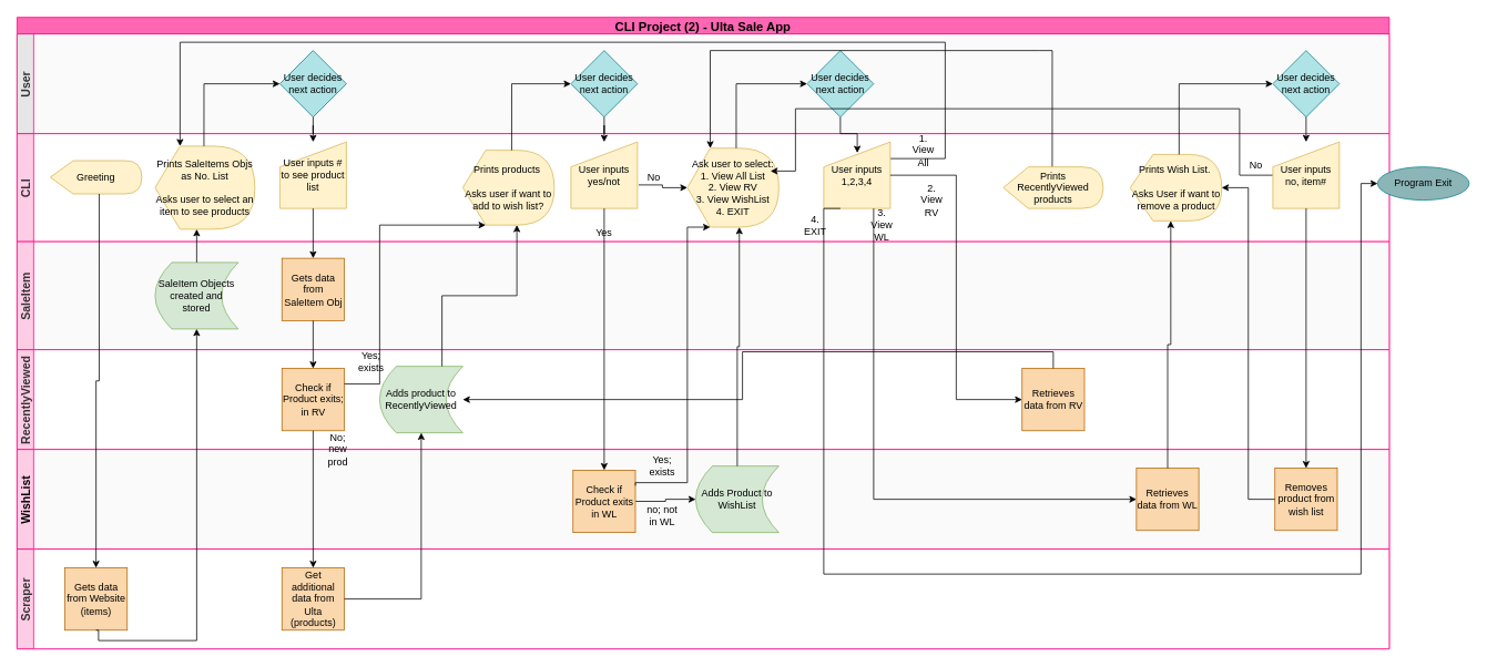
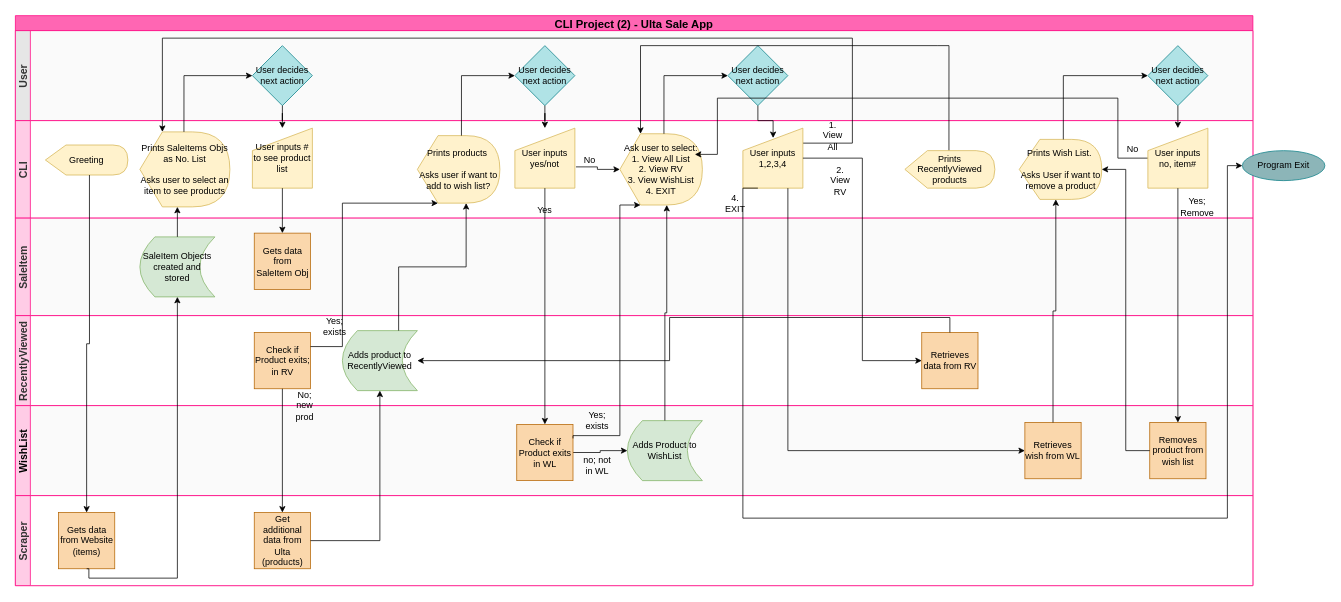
  <mxCell id="0" />
  <mxCell id="1" parent="0" />
  <mxCell id="2" value="CLI Project (2) - Ulta Sale App" style="swimlane;childLayout=stackLayout;resizeParent=1;resizeParentMax=0;horizontal=1;startSize=20;horizontalStack=0;fontSize=15;verticalAlign=middle;spacingTop=0;labelBorderColor=none;swimlaneLine=1;fillColor=#FF66B3;strokeColor=#FF0080;" parent="1" vertex="1"><mxGeometry x="20" width="1650" height="760" as="geometry" y="20" /></mxCell>
  <mxCell id="3" value="User" style="swimlane;startSize=20;horizontal=0;fontColor=#333333;swimlaneFillColor=#FAFAFA;strokeColor=#FF0080;fontSize=14;fillColor=#E6E6E6;" parent="2" vertex="1"><mxGeometry y="20" width="1650" height="120" as="geometry" /></mxCell>
  <mxCell id="4" value="User decides next action" style="rhombus;whiteSpace=wrap;html=1;fillColor=#b0e3e6;strokeColor=#0e8088;" parent="3" vertex="1"><mxGeometry x="316" y="20" width="80" height="80" as="geometry" /></mxCell>
  <mxCell id="5" value="User decides next action" style="rhombus;whiteSpace=wrap;html=1;fillColor=#b0e3e6;strokeColor=#0e8088;" parent="3" vertex="1"><mxGeometry x="666" y="20" width="80" height="80" as="geometry" /></mxCell>
  <mxCell id="6" value="User decides next action" style="rhombus;whiteSpace=wrap;html=1;fillColor=#b0e3e6;strokeColor=#0e8088;" parent="3" vertex="1"><mxGeometry x="950" y="20" width="80" height="80" as="geometry" /></mxCell>
  <mxCell id="7" value="User decides next action" style="rhombus;whiteSpace=wrap;html=1;fillColor=#b0e3e6;strokeColor=#0e8088;" parent="3" vertex="1"><mxGeometry x="1510" y="20" width="80" height="80" as="geometry" /></mxCell>
  <mxCell id="8" value="CLI" style="swimlane;startSize=20;horizontal=0;fontColor=#333333;swimlaneFillColor=#ffffff;fillColor=#FFCCE6;strokeColor=#FF0080;fontSize=14;" parent="2" vertex="1"><mxGeometry y="140" width="1650" height="130" as="geometry" /></mxCell>
  <mxCell id="9" value="Greeting" style="shape=display;whiteSpace=wrap;html=1;fillColor=#fff2cc;strokeColor=#d6b656;" parent="8" vertex="1"><mxGeometry x="40" y="32.5" width="110" height="40" as="geometry" /></mxCell>
  <mxCell id="10" value="Prints SaleItems Objs as No. List&lt;br&gt;&lt;br&gt;Asks user to select an item to see products" style="shape=display;whiteSpace=wrap;html=1;fillColor=#fff2cc;strokeColor=#d6b656;" parent="8" vertex="1"><mxGeometry x="166" y="15" width="120" height="100" as="geometry" /></mxCell>
  <mxCell id="11" value="User inputs # to see product list" style="shape=manualInput;whiteSpace=wrap;html=1;fillColor=#fff2cc;strokeColor=#d6b656;" parent="8" vertex="1"><mxGeometry x="316" y="10" width="80" height="80" as="geometry" /></mxCell>
  <mxCell id="12" value="Prints products&amp;nbsp;&lt;br&gt;&lt;br&gt;Asks user if want to add to wish list?" style="shape=display;whiteSpace=wrap;html=1;fillColor=#fff2cc;strokeColor=#d6b656;" parent="8" vertex="1"><mxGeometry x="536" y="20" width="110" height="90" as="geometry" /></mxCell>
  <mxCell id="13" value="Ask user to select:&lt;br&gt;1. View All List&lt;br&gt;2. View RV&lt;br&gt;3. View WishList&lt;br&gt;4. EXIT" style="shape=display;whiteSpace=wrap;html=1;fillColor=#fff2cc;strokeColor=#d6b656;" parent="8" vertex="1"><mxGeometry x="806" y="17.5" width="110" height="95" as="geometry" /></mxCell>
  <mxCell id="14" value="User inputs yes/not" style="shape=manualInput;whiteSpace=wrap;html=1;fillColor=#fff2cc;strokeColor=#d6b656;" parent="8" vertex="1"><mxGeometry x="666" y="10" width="80" height="80" as="geometry" /></mxCell>
  <mxCell id="15" style="edgeStyle=orthogonalEdgeStyle;rounded=0;orthogonalLoop=1;jettySize=auto;html=1;exitX=1.018;exitY=0.646;exitDx=0;exitDy=0;exitPerimeter=0;" parent="8" source="14" target="13" edge="1"><mxGeometry relative="1" as="geometry" /></mxCell>
  <mxCell id="16" style="edgeStyle=orthogonalEdgeStyle;rounded=0;orthogonalLoop=1;jettySize=auto;html=1;exitX=1;exitY=0.25;exitDx=0;exitDy=0;entryX=0;entryY=0;entryDx=30.0;entryDy=0;entryPerimeter=0;fontSize=14;" parent="8" source="17" target="10" edge="1"><mxGeometry relative="1" as="geometry"><Array as="points"><mxPoint x="1116" y="30" /><mxPoint x="1116" y="-110" /><mxPoint x="196" y="-110" /></Array></mxGeometry></mxCell>
  <mxCell id="17" value="User inputs 1,2,3,4" style="shape=manualInput;whiteSpace=wrap;html=1;fillColor=#fff2cc;strokeColor=#d6b656;" parent="8" vertex="1"><mxGeometry x="970" y="10" width="80" height="80" as="geometry" /></mxCell>
  <mxCell id="18" value="No" style="text;html=1;strokeColor=none;fillColor=none;align=center;verticalAlign=middle;whiteSpace=wrap;rounded=0;" parent="8" vertex="1"><mxGeometry x="746" y="45" width="40" height="15" as="geometry" /></mxCell>
  <mxCell id="19" value="Prints Wish List.&amp;nbsp;&lt;br&gt;&lt;br&gt;Asks User if want to remove a product" style="shape=display;whiteSpace=wrap;html=1;fillColor=#fff2cc;strokeColor=#d6b656;" parent="8" vertex="1"><mxGeometry x="1338.5" y="25" width="110" height="80" as="geometry" /></mxCell>
  <mxCell id="20" style="edgeStyle=orthogonalEdgeStyle;rounded=0;orthogonalLoop=1;jettySize=auto;html=1;exitX=0;exitY=0;exitDx=58.75;exitDy=0;exitPerimeter=0;entryX=0;entryY=0;entryDx=27.5;entryDy=0;entryPerimeter=0;" parent="8" source="21" target="13" edge="1"><mxGeometry relative="1" as="geometry"><Array as="points"><mxPoint x="1230" y="-100" /><mxPoint x="808" y="-100" /></Array></mxGeometry></mxCell>
  <mxCell id="21" value="Prints RecentlyViewed products" style="shape=display;whiteSpace=wrap;html=1;fillColor=#fff2cc;strokeColor=#d6b656;" parent="8" vertex="1"><mxGeometry x="1186" y="40" width="120" height="50" as="geometry" /></mxCell>
  <mxCell id="22" value="2. View RV" style="text;html=1;strokeColor=none;fillColor=none;align=center;verticalAlign=middle;whiteSpace=wrap;rounded=0;" parent="8" vertex="1"><mxGeometry x="1080" y="70" width="40" height="20" as="geometry" /></mxCell>
  <mxCell id="23" value="1. View All" style="text;html=1;strokeColor=none;fillColor=none;align=center;verticalAlign=middle;whiteSpace=wrap;rounded=0;" parent="8" vertex="1"><mxGeometry x="1070" y="10" width="40" height="20" as="geometry" /></mxCell>
- <mxCell id="24" value="3. View WL" style="text;html=1;strokeColor=none;fillColor=none;align=center;verticalAlign=middle;whiteSpace=wrap;rounded=0;" parent="8" vertex="1"><mxGeometry x="1020" y="100" width="40" height="20" as="geometry" /></mxCell>
  <mxCell id="25" style="edgeStyle=orthogonalEdgeStyle;rounded=0;orthogonalLoop=1;jettySize=auto;html=1;exitX=0;exitY=0.5;exitDx=0;exitDy=0;" parent="8" source="26" edge="1"><mxGeometry relative="1" as="geometry"><mxPoint x="906" y="45" as="targetPoint" /><Array as="points"><mxPoint x="1470" y="50" /><mxPoint x="1470" y="-30" /><mxPoint x="936" y="-30" /><mxPoint x="936" y="45" /></Array></mxGeometry></mxCell>
  <mxCell id="26" value="User inputs no, item#" style="shape=manualInput;whiteSpace=wrap;html=1;fillColor=#fff2cc;strokeColor=#d6b656;" parent="8" vertex="1"><mxGeometry x="1510" y="10" width="80" height="80" as="geometry" /></mxCell>
  <mxCell id="27" value="4. EXIT" style="text;html=1;strokeColor=none;fillColor=none;align=center;verticalAlign=middle;whiteSpace=wrap;rounded=0;" parent="8" vertex="1"><mxGeometry x="940" y="100" width="40" height="20" as="geometry" /></mxCell>
+ <mxCell id="28" value="Yes; Remove" style="text;html=1;strokeColor=none;fillColor=none;align=center;verticalAlign=middle;whiteSpace=wrap;rounded=0;" parent="8" vertex="1"><mxGeometry x="1556" y="105" width="40" height="20" as="geometry" /></mxCell>
  <mxCell id="29" value="No" style="text;html=1;strokeColor=none;fillColor=none;align=center;verticalAlign=middle;whiteSpace=wrap;rounded=0;" parent="8" vertex="1"><mxGeometry x="1470" y="32.5" width="40" height="10" as="geometry" /></mxCell>
  <mxCell id="30" value="Yes" style="text;html=1;strokeColor=none;fillColor=none;align=center;verticalAlign=middle;whiteSpace=wrap;rounded=0;" parent="8" vertex="1"><mxGeometry x="686" y="110" width="40" height="20" as="geometry" /></mxCell>
  <mxCell id="31" value="SaleItem" style="swimlane;startSize=20;horizontal=0;fontColor=#333333;labelBorderColor=none;swimlaneFillColor=#FAFAFA;fillColor=#FFCCE6;strokeColor=#FF0080;fontSize=14;" parent="2" vertex="1"><mxGeometry y="270" width="1650" height="130" as="geometry" /></mxCell>
  <mxCell id="32" value="SaleItem Objects created and stored" style="shape=dataStorage;whiteSpace=wrap;html=1;fixedSize=1;fillColor=#d5e8d4;strokeColor=#82b366;" parent="31" vertex="1"><mxGeometry x="166" y="25" width="100" height="80" as="geometry" /></mxCell>
  <mxCell id="33" value="Gets data from SaleItem Obj" style="whiteSpace=wrap;html=1;aspect=fixed;fillColor=#fad7ac;strokeColor=#b46504;" parent="31" vertex="1"><mxGeometry x="318.5" y="20" width="75" height="75" as="geometry" /></mxCell>
  <mxCell id="34" value="RecentlyViewed" style="swimlane;startSize=20;horizontal=0;fontColor=#333333;swimlaneFillColor=#ffffff;fillColor=#FFCCE6;strokeColor=#FF0080;fontSize=14;" parent="2" vertex="1"><mxGeometry y="400" width="1650" height="120" as="geometry" /></mxCell>
  <mxCell id="35" value="Retrieves data from RV" style="whiteSpace=wrap;html=1;aspect=fixed;fillColor=#fad7ac;strokeColor=#b46504;" parent="34" vertex="1"><mxGeometry x="1208.5" y="22.5" width="75" height="75" as="geometry" /></mxCell>
  <mxCell id="36" value="Check if Product exits; in RV" style="whiteSpace=wrap;html=1;aspect=fixed;fillColor=#fad7ac;strokeColor=#b46504;" parent="34" vertex="1"><mxGeometry x="318.5" y="22.5" width="75" height="75" as="geometry" /></mxCell>
  <mxCell id="37" value="Adds product to RecentlyViewed" style="shape=dataStorage;whiteSpace=wrap;html=1;fixedSize=1;fillColor=#d5e8d4;strokeColor=#82b366;" parent="34" vertex="1"><mxGeometry x="436" y="20" width="100" height="80" as="geometry" /></mxCell>
  <mxCell id="38" value="Yes; exists" style="text;html=1;strokeColor=none;fillColor=none;align=center;verticalAlign=middle;whiteSpace=wrap;rounded=0;" parent="34" vertex="1"><mxGeometry x="406" y="4" width="40" height="20" as="geometry" /></mxCell>
  <mxCell id="39" value="WishList" style="swimlane;startSize=20;horizontal=0;swimlaneFillColor=#FAFAFA;fontSize=14;strokeColor=#FF0080;fillColor=#FFCCE6;" parent="2" vertex="1"><mxGeometry y="520" width="1650" height="120" as="geometry" /></mxCell>
- <mxCell id="40" value="Retrieves data from WL" style="whiteSpace=wrap;html=1;aspect=fixed;fillColor=#fad7ac;strokeColor=#b46504;" parent="39" vertex="1"><mxGeometry x="1346" y="22.5" width="75" height="75" as="geometry" /></mxCell>
+ <mxCell id="40" value="Retrieves wish from WL" style="whiteSpace=wrap;html=1;aspect=fixed;fillColor=#fad7ac;strokeColor=#b46504;" parent="39" vertex="1"><mxGeometry x="1346" y="22.5" width="75" height="75" as="geometry" /></mxCell>
  <mxCell id="41" value="Removes product from wish list" style="whiteSpace=wrap;html=1;aspect=fixed;strokeColor=#b46504;fillColor=#fad7ac;" parent="39" vertex="1"><mxGeometry x="1512.5" y="22.5" width="75" height="75" as="geometry" /></mxCell>
  <mxCell id="42" value="Adds Product to WishList" style="shape=dataStorage;whiteSpace=wrap;html=1;fixedSize=1;fillColor=#d5e8d4;strokeColor=#82b366;" parent="39" vertex="1"><mxGeometry x="816" y="20" width="100" height="80" as="geometry" /></mxCell>
  <mxCell id="43" style="edgeStyle=orthogonalEdgeStyle;rounded=0;orthogonalLoop=1;jettySize=auto;html=1;exitX=1;exitY=0.5;exitDx=0;exitDy=0;fontSize=14;" parent="39" source="44" target="42" edge="1"><mxGeometry relative="1" as="geometry" /></mxCell>
  <mxCell id="44" value="Check if Product exits in WL" style="whiteSpace=wrap;html=1;aspect=fixed;fillColor=#fad7ac;strokeColor=#b46504;" parent="39" vertex="1"><mxGeometry x="668.5" y="25" width="75" height="75" as="geometry" /></mxCell>
  <mxCell id="45" value="Yes; exists" style="text;html=1;strokeColor=none;fillColor=none;align=center;verticalAlign=middle;whiteSpace=wrap;rounded=0;" parent="39" vertex="1"><mxGeometry x="756" y="10" width="40" height="20" as="geometry" /></mxCell>
  <mxCell id="46" value="no; not in WL" style="text;html=1;strokeColor=none;fillColor=none;align=center;verticalAlign=middle;whiteSpace=wrap;rounded=0;" parent="39" vertex="1"><mxGeometry x="756" y="70" width="40" height="20" as="geometry" /></mxCell>
  <mxCell id="47" value="Scraper" style="swimlane;startSize=20;horizontal=0;fontColor=#333333;swimlaneFillColor=#ffffff;fillColor=#FFCCE6;labelBorderColor=none;strokeColor=#FF0080;fontSize=14;" parent="2" vertex="1"><mxGeometry y="640" width="1650" height="120" as="geometry" /></mxCell>
  <mxCell id="48" value="Gets data from Website (items)" style="whiteSpace=wrap;html=1;aspect=fixed;strokeColor=#b46504;fillColor=#fad7ac;" parent="47" vertex="1"><mxGeometry x="57.5" y="22.5" width="75" height="75" as="geometry" /></mxCell>
  <mxCell id="49" value="Get additional data from Ulta (products)" style="whiteSpace=wrap;html=1;aspect=fixed;strokeColor=#b46504;fillColor=#FAD7AC;" parent="47" vertex="1"><mxGeometry x="318.5" y="22.5" width="75" height="75" as="geometry" /></mxCell>
  <mxCell id="50" style="edgeStyle=orthogonalEdgeStyle;rounded=0;orthogonalLoop=1;jettySize=auto;html=1;exitX=0;exitY=0;exitDx=58.75;exitDy=0;exitPerimeter=0;entryX=0;entryY=0.5;entryDx=0;entryDy=0;" parent="2" source="10" target="4" edge="1"><mxGeometry relative="1" as="geometry" /></mxCell>
  <mxCell id="51" style="edgeStyle=orthogonalEdgeStyle;rounded=0;orthogonalLoop=1;jettySize=auto;html=1;exitX=0.5;exitY=1;exitDx=0;exitDy=0;" parent="2" source="4" target="11" edge="1"><mxGeometry relative="1" as="geometry" /></mxCell>
  <mxCell id="52" style="edgeStyle=orthogonalEdgeStyle;rounded=0;orthogonalLoop=1;jettySize=auto;html=1;exitX=0.5;exitY=1;exitDx=0;exitDy=0;entryX=0.5;entryY=0;entryDx=0;entryDy=0;" parent="2" source="11" target="33" edge="1"><mxGeometry relative="1" as="geometry" /></mxCell>
  <mxCell id="53" style="edgeStyle=orthogonalEdgeStyle;rounded=0;orthogonalLoop=1;jettySize=auto;html=1;exitX=0;exitY=0;exitDx=58.75;exitDy=0;exitPerimeter=0;entryX=0;entryY=0.5;entryDx=0;entryDy=0;" parent="2" source="12" target="5" edge="1"><mxGeometry relative="1" as="geometry" /></mxCell>
  <mxCell id="54" style="edgeStyle=orthogonalEdgeStyle;rounded=0;orthogonalLoop=1;jettySize=auto;html=1;exitX=0.5;exitY=0;exitDx=0;exitDy=0;entryX=0;entryY=0;entryDx=62.5;entryDy=95;entryPerimeter=0;" parent="2" source="42" target="13" edge="1"><mxGeometry relative="1" as="geometry"><mxPoint x="697.5" y="580" as="sourcePoint" /></mxGeometry></mxCell>
  <mxCell id="55" style="edgeStyle=orthogonalEdgeStyle;rounded=0;orthogonalLoop=1;jettySize=auto;html=1;exitX=0;exitY=0;exitDx=58.75;exitDy=0;exitPerimeter=0;entryX=0;entryY=0.5;entryDx=0;entryDy=0;" parent="2" source="13" target="6" edge="1"><mxGeometry relative="1" as="geometry" /></mxCell>
  <mxCell id="56" style="edgeStyle=orthogonalEdgeStyle;rounded=0;orthogonalLoop=1;jettySize=auto;html=1;exitX=0.5;exitY=1;exitDx=0;exitDy=0;entryX=0.504;entryY=0.164;entryDx=0;entryDy=0;entryPerimeter=0;" parent="2" source="6" target="17" edge="1"><mxGeometry relative="1" as="geometry" /></mxCell>
  <mxCell id="57" style="edgeStyle=orthogonalEdgeStyle;rounded=0;orthogonalLoop=1;jettySize=auto;html=1;exitX=1;exitY=0.5;exitDx=0;exitDy=0;entryX=0;entryY=0.5;entryDx=0;entryDy=0;" parent="2" source="17" target="35" edge="1"><mxGeometry relative="1" as="geometry" /></mxCell>
  <mxCell id="58" style="edgeStyle=orthogonalEdgeStyle;rounded=0;orthogonalLoop=1;jettySize=auto;html=1;exitX=0.75;exitY=1;exitDx=0;exitDy=0;entryX=0;entryY=0.5;entryDx=0;entryDy=0;" parent="2" source="17" target="40" edge="1"><mxGeometry relative="1" as="geometry" /></mxCell>
  <mxCell id="59" style="edgeStyle=orthogonalEdgeStyle;rounded=0;orthogonalLoop=1;jettySize=auto;html=1;exitX=0;exitY=0;exitDx=58.75;exitDy=0;exitPerimeter=0;entryX=0;entryY=0.5;entryDx=0;entryDy=0;" parent="2" source="19" target="7" edge="1"><mxGeometry relative="1" as="geometry" /></mxCell>
  <mxCell id="60" style="edgeStyle=orthogonalEdgeStyle;rounded=0;orthogonalLoop=1;jettySize=auto;html=1;exitX=0.5;exitY=1;exitDx=0;exitDy=0;entryX=0.5;entryY=0;entryDx=0;entryDy=0;" parent="2" source="7" target="26" edge="1"><mxGeometry relative="1" as="geometry" /></mxCell>
  <mxCell id="61" style="edgeStyle=orthogonalEdgeStyle;rounded=0;orthogonalLoop=1;jettySize=auto;html=1;exitX=0.5;exitY=1;exitDx=0;exitDy=0;" parent="2" source="26" target="41" edge="1"><mxGeometry relative="1" as="geometry" /></mxCell>
  <mxCell id="62" style="edgeStyle=orthogonalEdgeStyle;rounded=0;orthogonalLoop=1;jettySize=auto;html=1;exitX=0.5;exitY=1;exitDx=0;exitDy=0;" parent="2" source="5" target="14" edge="1"><mxGeometry relative="1" as="geometry" /></mxCell>
  <mxCell id="63" style="edgeStyle=orthogonalEdgeStyle;rounded=0;orthogonalLoop=1;jettySize=auto;html=1;exitX=1;exitY=0.5;exitDx=0;exitDy=0;fontSize=14;" parent="2" source="49" target="37" edge="1"><mxGeometry relative="1" as="geometry"><mxPoint x="534" y="540" as="targetPoint" /></mxGeometry></mxCell>
- <mxCell id="64" style="edgeStyle=orthogonalEdgeStyle;rounded=0;orthogonalLoop=1;jettySize=auto;html=1;exitX=0.5;exitY=1;exitDx=0;exitDy=0;fontSize=14;" parent="2" source="33" target="36" edge="1"><mxGeometry relative="1" as="geometry" /></mxCell>
  <mxCell id="65" style="edgeStyle=orthogonalEdgeStyle;rounded=0;orthogonalLoop=1;jettySize=auto;html=1;exitX=0.5;exitY=1;exitDx=0;exitDy=0;fontSize=14;" parent="2" source="14" target="44" edge="1"><mxGeometry relative="1" as="geometry" /></mxCell>
  <mxCell id="66" style="edgeStyle=orthogonalEdgeStyle;rounded=0;orthogonalLoop=1;jettySize=auto;html=1;exitX=1;exitY=0.25;exitDx=0;exitDy=0;entryX=0;entryY=0;entryDx=27.5;entryDy=95;entryPerimeter=0;fontSize=14;" parent="2" source="44" target="13" edge="1"><mxGeometry relative="1" as="geometry"><Array as="points"><mxPoint x="744" y="560" /><mxPoint x="806" y="560" /><mxPoint x="806" y="253" /></Array></mxGeometry></mxCell>
  <mxCell id="67" style="edgeStyle=orthogonalEdgeStyle;rounded=0;orthogonalLoop=1;jettySize=auto;html=1;exitX=1;exitY=0.25;exitDx=0;exitDy=0;entryX=0;entryY=0;entryDx=27.5;entryDy=90;entryPerimeter=0;fontSize=14;" parent="2" source="36" target="12" edge="1"><mxGeometry relative="1" as="geometry"><Array as="points"><mxPoint x="436" y="441" /><mxPoint x="436" y="250" /></Array></mxGeometry></mxCell>
  <mxCell id="68" style="edgeStyle=orthogonalEdgeStyle;rounded=0;orthogonalLoop=1;jettySize=auto;html=1;exitX=0.75;exitY=0;exitDx=0;exitDy=0;entryX=0;entryY=0;entryDx=65;entryDy=90;entryPerimeter=0;fontSize=14;" parent="2" source="37" target="12" edge="1"><mxGeometry relative="1" as="geometry" /></mxCell>
  <mxCell id="69" style="edgeStyle=orthogonalEdgeStyle;rounded=0;orthogonalLoop=1;jettySize=auto;html=1;exitX=0.5;exitY=1;exitDx=0;exitDy=0;fontSize=14;" parent="2" source="36" target="49" edge="1"><mxGeometry relative="1" as="geometry" /></mxCell>
  <mxCell id="70" style="edgeStyle=orthogonalEdgeStyle;rounded=0;orthogonalLoop=1;jettySize=auto;html=1;exitX=0.5;exitY=0;exitDx=0;exitDy=0;entryX=0;entryY=0;entryDx=48.75;entryDy=80;entryPerimeter=0;fontSize=14;" parent="2" source="40" target="19" edge="1"><mxGeometry relative="1" as="geometry" /></mxCell>
  <mxCell id="71" style="edgeStyle=orthogonalEdgeStyle;rounded=0;orthogonalLoop=1;jettySize=auto;html=1;exitX=0.5;exitY=0;exitDx=0;exitDy=0;fontSize=14;" parent="2" source="35" target="37" edge="1"><mxGeometry relative="1" as="geometry" /></mxCell>
  <mxCell id="72" style="edgeStyle=orthogonalEdgeStyle;rounded=0;orthogonalLoop=1;jettySize=auto;html=1;exitX=0.5;exitY=0;exitDx=0;exitDy=0;entryX=0;entryY=0;entryDx=50.0;entryDy=100;entryPerimeter=0;fontSize=14;" parent="2" source="32" target="10" edge="1"><mxGeometry relative="1" as="geometry" /></mxCell>
  <mxCell id="73" style="edgeStyle=orthogonalEdgeStyle;rounded=0;orthogonalLoop=1;jettySize=auto;html=1;exitX=0.5;exitY=1;exitDx=0;exitDy=0;entryX=0.5;entryY=1;entryDx=0;entryDy=0;fontSize=14;" parent="2" source="48" target="32" edge="1"><mxGeometry relative="1" as="geometry"><Array as="points"><mxPoint x="98" y="750" /><mxPoint x="216" y="750" /></Array></mxGeometry></mxCell>
  <mxCell id="74" style="edgeStyle=orthogonalEdgeStyle;rounded=0;orthogonalLoop=1;jettySize=auto;html=1;exitX=0;exitY=0.5;exitDx=0;exitDy=0;entryX=1;entryY=0.5;entryDx=0;entryDy=0;entryPerimeter=0;fontSize=14;" parent="2" source="41" target="19" edge="1"><mxGeometry relative="1" as="geometry" /></mxCell>
  <mxCell id="75" style="edgeStyle=orthogonalEdgeStyle;rounded=0;orthogonalLoop=1;jettySize=auto;html=1;exitX=0;exitY=0;exitDx=58.75;exitDy=40;exitPerimeter=0;" parent="2" source="9" target="48" edge="1"><mxGeometry relative="1" as="geometry" /></mxCell>
  <mxCell id="76" value="Program Exit" style="ellipse;whiteSpace=wrap;html=1;strokeColor=#0e8088;fillColor=#8CB5B8;" parent="1" vertex="1"><mxGeometry x="1656" y="200" width="110" height="40" as="geometry" /></mxCell>
  <mxCell id="77" style="edgeStyle=orthogonalEdgeStyle;rounded=0;orthogonalLoop=1;jettySize=auto;html=1;exitX=0.25;exitY=1;exitDx=0;exitDy=0;entryX=0;entryY=0.5;entryDx=0;entryDy=0;fontSize=15;" parent="1" source="17" target="76" edge="1"><mxGeometry relative="1" as="geometry"><Array as="points"><mxPoint x="990" y="690" /><mxPoint x="1636" y="690" /><mxPoint x="1636" y="220" /></Array></mxGeometry></mxCell>
  <mxCell id="78" value="No; new prod" style="text;html=1;strokeColor=none;fillColor=none;align=center;verticalAlign=middle;whiteSpace=wrap;rounded=0;" parent="1" vertex="1"><mxGeometry x="386" y="530" width="40" height="20" as="geometry" /></mxCell>
